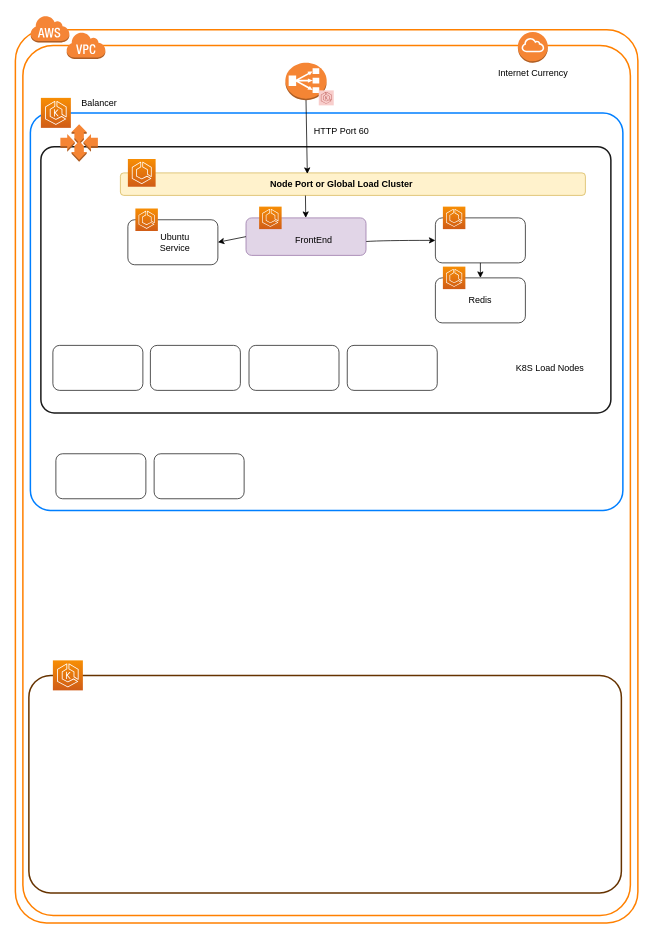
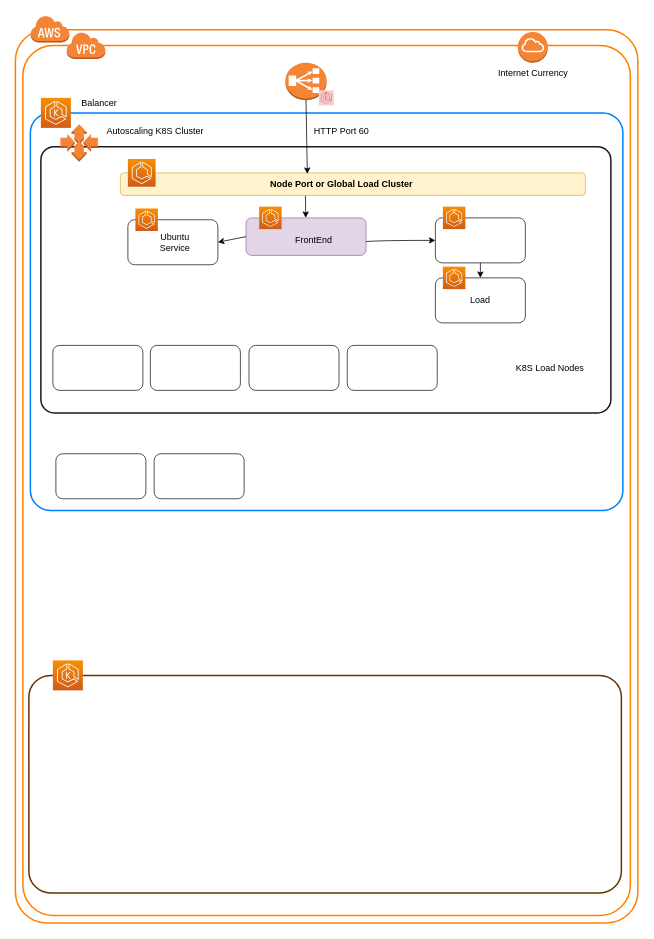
  <mxCell id="0" />
  <mxCell id="1" parent="0" />
  <mxCell id="2" value="" style="rounded=1;arcSize=5;dashed=0;strokeWidth=2;strokeColor=#FF8000;" parent="1" vertex="1"><mxGeometry x="20" y="39" width="830" height="1191" as="geometry" /></mxCell>
  <mxCell id="3" value="" style="dashed=0;html=1;shape=mxgraph.aws3.cloud;fillColor=#F58536;gradientColor=none;dashed=0;" parent="1" vertex="1"><mxGeometry x="40" y="20" width="52" height="36" as="geometry" /></mxCell>
  <mxCell id="4" value="" style="rounded=1;arcSize=5;dashed=0;strokeWidth=2;strokeColor=#FF8000;" parent="1" vertex="1"><mxGeometry x="30" y="60" width="810" height="1160" as="geometry" /></mxCell>
  <mxCell id="5" value="" style="dashed=0;html=1;shape=mxgraph.aws3.virtual_private_cloud;fillColor=#F58536;gradientColor=none;dashed=0;" parent="1" vertex="1"><mxGeometry x="88" y="42" width="52" height="36" as="geometry" /></mxCell>
  <mxCell id="6" value="&lt;div&gt;Internet Currency&lt;/div&gt;&lt;div&gt;&lt;br&gt;&lt;/div&gt;" style="outlineConnect=0;dashed=0;verticalLabelPosition=bottom;verticalAlign=top;align=center;html=1;shape=mxgraph.aws3.internet_gateway;fillColor=#F58534;gradientColor=none;strokeColor=#FF8000;" parent="1" vertex="1"><mxGeometry x="690" y="42" width="40" height="41" as="geometry" /></mxCell>
  <mxCell id="7" value="" style="rounded=1;arcSize=5;strokeColor=#007FFF;fillColor=none;gradientColor=none;strokeWidth=2;" parent="1" vertex="1"><mxGeometry x="40" y="150" width="790" height="530" as="geometry" /></mxCell>
  <mxCell id="8" value="" style="outlineConnect=0;fontColor=#232F3E;gradientColor=#F78E04;gradientDirection=north;fillColor=#D05C17;strokeColor=#ffffff;dashed=0;verticalLabelPosition=bottom;verticalAlign=top;align=center;html=1;fontSize=12;fontStyle=0;aspect=fixed;shape=mxgraph.aws4.resourceIcon;resIcon=mxgraph.aws4.eks;" parent="1" vertex="1"><mxGeometry x="54" y="130" width="40" height="40" as="geometry" /></mxCell>
  <mxCell id="9" value="" style="rounded=1;arcSize=10;strokeColor=#663300;fillColor=none;gradientColor=none;strokeWidth=2;" parent="1" vertex="1"><mxGeometry x="38" y="900" width="790" height="290" as="geometry" /></mxCell>
  <mxCell id="10" value="" style="outlineConnect=0;fontColor=#232F3E;gradientColor=#F78E04;gradientDirection=north;fillColor=#D05C17;strokeColor=#ffffff;dashed=0;verticalLabelPosition=bottom;verticalAlign=top;align=center;html=1;fontSize=12;fontStyle=0;aspect=fixed;shape=mxgraph.aws4.resourceIcon;resIcon=mxgraph.aws4.eks;" parent="1" vertex="1"><mxGeometry x="70" y="880" width="40" height="40" as="geometry" /></mxCell>
  <mxCell id="11" value="" style="rounded=1;arcSize=5;strokeColor=#1A1A1A;fillColor=none;gradientColor=none;strokeWidth=2;" parent="1" vertex="1"><mxGeometry x="54" y="195" width="760" height="355" as="geometry" /></mxCell>
  <mxCell id="12" value="" style="outlineConnect=0;dashed=0;verticalLabelPosition=bottom;verticalAlign=top;align=center;html=1;shape=mxgraph.aws3.auto_scaling;fillColor=#F58534;gradientColor=none;strokeColor=#663300;" parent="1" vertex="1"><mxGeometry x="80" y="165" width="50" height="50" as="geometry" /></mxCell>
  <mxCell id="13" value="K8S Load Nodes" style="text;html=1;strokeColor=none;fillColor=none;align=center;verticalAlign=middle;whiteSpace=wrap;rounded=0;" parent="1" vertex="1"><mxGeometry x="666.5" y="480" width="132" height="20" as="geometry" /></mxCell>
  <mxCell id="14" value="" style="outlineConnect=0;dashed=0;verticalLabelPosition=bottom;verticalAlign=top;align=center;html=1;shape=mxgraph.aws3.classic_load_balancer;fillColor=#F58534;gradientColor=none;strokeColor=#1A1A1A;" parent="1" vertex="1"><mxGeometry x="380" y="83" width="55" height="50" as="geometry" /></mxCell>
  <mxCell id="15" value="" style="outlineConnect=0;gradientDirection=north;fillColor=#f8cecc;strokeColor=#b85450;dashed=0;verticalLabelPosition=bottom;verticalAlign=top;align=center;html=1;fontSize=12;fontStyle=0;aspect=fixed;shape=mxgraph.aws4.resourceIcon;resIcon=mxgraph.aws4.eks;" parent="1" vertex="1"><mxGeometry x="424.5" y="120" width="20" height="20" as="geometry" /></mxCell>
  <mxCell id="16" value="" style="rounded=1;whiteSpace=wrap;html=1;strokeColor=#d6b656;fillColor=#fff2cc;" parent="1" vertex="1"><mxGeometry x="160" y="230" width="620" height="30" as="geometry" /></mxCell>
+ <mxCell id="17" value="&lt;div&gt;Autoscaling K8S Cluster&lt;/div&gt;&lt;div&gt;&lt;/div&gt;&lt;div&gt;&lt;/div&gt;" style="text;html=1;strokeColor=none;fillColor=none;align=left;verticalAlign=middle;whiteSpace=wrap;rounded=0;" parent="1" vertex="1"><mxGeometry x="140" y="160" width="140" height="29" as="geometry" /></mxCell>
  <mxCell id="18" value="" style="outlineConnect=0;fontColor=#232F3E;gradientColor=#F78E04;gradientDirection=north;fillColor=#D05C17;strokeColor=#ffffff;dashed=0;verticalLabelPosition=bottom;verticalAlign=top;align=center;html=1;fontSize=12;fontStyle=0;aspect=fixed;shape=mxgraph.aws4.resourceIcon;resIcon=mxgraph.aws4.ecs;" parent="1" vertex="1"><mxGeometry x="170" y="211.5" width="37" height="37" as="geometry" /></mxCell>
  <mxCell id="19" value="&lt;b&gt;Node Port or Global Load Cluster&lt;/b&gt;" style="text;html=1;strokeColor=none;fillColor=none;align=center;verticalAlign=middle;whiteSpace=wrap;rounded=0;" parent="1" vertex="1"><mxGeometry x="330" y="235" width="250" height="20" as="geometry" /></mxCell>
  <mxCell id="20" value="" style="endArrow=classic;html=1;exitX=0.5;exitY=1;exitDx=0;exitDy=0;exitPerimeter=0;entryX=0.402;entryY=0.044;entryDx=0;entryDy=0;entryPerimeter=0;" parent="1" source="14" target="16" edge="1"><mxGeometry width="50" height="50" relative="1" as="geometry"><mxPoint x="280" y="200" as="sourcePoint" /><mxPoint x="330" y="150" as="targetPoint" /></mxGeometry></mxCell>
  <mxCell id="21" value="HTTP Port 60" style="text;html=1;strokeColor=none;fillColor=none;align=center;verticalAlign=middle;whiteSpace=wrap;rounded=0;" parent="1" vertex="1"><mxGeometry x="397" y="165" width="116" height="20" as="geometry" /></mxCell>
  <mxCell id="22" value="" style="rounded=1;whiteSpace=wrap;html=1;strokeColor=#9673a6;fillColor=#e1d5e7;" parent="1" vertex="1"><mxGeometry x="327.5" y="290" width="160" height="50" as="geometry" /></mxCell>
  <mxCell id="23" value="" style="outlineConnect=0;fontColor=#232F3E;gradientColor=#F78E04;gradientDirection=north;fillColor=#D05C17;strokeColor=#ffffff;dashed=0;verticalLabelPosition=bottom;verticalAlign=top;align=center;html=1;fontSize=12;fontStyle=0;aspect=fixed;shape=mxgraph.aws4.resourceIcon;resIcon=mxgraph.aws4.ecs;" parent="1" vertex="1"><mxGeometry x="345" y="275" width="30" height="30" as="geometry" /></mxCell>
  <mxCell id="24" value="" style="endArrow=classic;html=1;exitX=0.398;exitY=1.008;exitDx=0;exitDy=0;exitPerimeter=0;" parent="1" source="16" target="22" edge="1"><mxGeometry width="50" height="50" relative="1" as="geometry"><mxPoint x="412" y="261" as="sourcePoint" /><mxPoint x="485" y="280" as="targetPoint" /></mxGeometry></mxCell>
  <mxCell id="25" value="FrontEnd" style="text;html=1;strokeColor=none;fillColor=none;align=center;verticalAlign=middle;whiteSpace=wrap;rounded=0;" parent="1" vertex="1"><mxGeometry x="397.5" y="310" width="40" height="20" as="geometry" /></mxCell>
  <mxCell id="26" value="Balancer" style="text;html=1;strokeColor=none;fillColor=none;align=center;verticalAlign=middle;whiteSpace=wrap;rounded=0;" parent="1" vertex="1"><mxGeometry x="93" y="127" width="78" height="20" as="geometry" /></mxCell>
  <mxCell id="27" value="" style="rounded=1;whiteSpace=wrap;html=1;strokeColor=#1A1A1A;" parent="1" vertex="1"><mxGeometry x="580" y="290" width="120" height="60" as="geometry" /></mxCell>
  <mxCell id="28" value="" style="rounded=1;whiteSpace=wrap;html=1;strokeColor=#1A1A1A;" parent="1" vertex="1"><mxGeometry x="580" y="370" width="120" height="60" as="geometry" /></mxCell>
  <mxCell id="29" value="" style="curved=1;endArrow=classic;html=1;entryX=0;entryY=0.5;entryDx=0;entryDy=0;exitX=1.002;exitY=0.63;exitDx=0;exitDy=0;exitPerimeter=0;" parent="1" source="22" target="27" edge="1"><mxGeometry width="50" height="50" relative="1" as="geometry"><mxPoint x="510" y="370" as="sourcePoint" /><mxPoint x="560" y="320" as="targetPoint" /><Array as="points"><mxPoint x="510" y="320" /></Array></mxGeometry></mxCell>
  <mxCell id="30" value="" style="outlineConnect=0;fontColor=#232F3E;gradientColor=#F78E04;gradientDirection=north;fillColor=#D05C17;strokeColor=#ffffff;dashed=0;verticalLabelPosition=bottom;verticalAlign=top;align=center;html=1;fontSize=12;fontStyle=0;aspect=fixed;shape=mxgraph.aws4.resourceIcon;resIcon=mxgraph.aws4.ecs;" parent="1" vertex="1"><mxGeometry x="590" y="275" width="30" height="30" as="geometry" /></mxCell>
  <mxCell id="31" value="" style="outlineConnect=0;fontColor=#232F3E;gradientColor=#F78E04;gradientDirection=north;fillColor=#D05C17;strokeColor=#ffffff;dashed=0;verticalLabelPosition=bottom;verticalAlign=top;align=center;html=1;fontSize=12;fontStyle=0;aspect=fixed;shape=mxgraph.aws4.resourceIcon;resIcon=mxgraph.aws4.ecs;" parent="1" vertex="1"><mxGeometry x="590" y="355" width="30" height="30" as="geometry" /></mxCell>
  <mxCell id="32" value="" style="endArrow=classic;html=1;entryX=0.5;entryY=0;entryDx=0;entryDy=0;" parent="1" source="27" target="28" edge="1"><mxGeometry width="50" height="50" relative="1" as="geometry"><mxPoint x="470" y="445" as="sourcePoint" /><mxPoint x="520" y="395" as="targetPoint" /></mxGeometry></mxCell>
- <mxCell id="33" value="Redis" style="text;html=1;strokeColor=none;fillColor=none;align=center;verticalAlign=middle;whiteSpace=wrap;rounded=0;" parent="1" vertex="1"><mxGeometry x="620" y="390" width="40" height="20" as="geometry" /></mxCell>
+ <mxCell id="33" value="Load" style="text;html=1;strokeColor=none;fillColor=none;align=center;verticalAlign=middle;whiteSpace=wrap;rounded=0;" parent="1" vertex="1"><mxGeometry x="620" y="390" width="40" height="20" as="geometry" /></mxCell>
  <mxCell id="34" value="" style="rounded=1;whiteSpace=wrap;html=1;strokeColor=#1A1A1A;" parent="1" vertex="1"><mxGeometry x="170" y="292.5" width="120" height="60" as="geometry" /></mxCell>
  <mxCell id="35" value="" style="rounded=1;whiteSpace=wrap;html=1;strokeColor=#1A1A1A;" parent="1" vertex="1"><mxGeometry x="70" y="460" width="120" height="60" as="geometry" /></mxCell>
  <mxCell id="36" value="" style="outlineConnect=0;fontColor=#232F3E;gradientColor=#F78E04;gradientDirection=north;fillColor=#D05C17;strokeColor=#ffffff;dashed=0;verticalLabelPosition=bottom;verticalAlign=top;align=center;html=1;fontSize=12;fontStyle=0;aspect=fixed;shape=mxgraph.aws4.resourceIcon;resIcon=mxgraph.aws4.ecs;" parent="1" vertex="1"><mxGeometry x="180" y="277.5" width="30" height="30" as="geometry" /></mxCell>
  <mxCell id="37" value="Ubuntu Service" style="text;html=1;strokeColor=none;fillColor=none;align=center;verticalAlign=middle;whiteSpace=wrap;rounded=0;" parent="1" vertex="1"><mxGeometry x="213" y="312.5" width="40" height="20" as="geometry" /></mxCell>
  <mxCell id="38" value="" style="endArrow=classic;html=1;exitX=0;exitY=0.5;exitDx=0;exitDy=0;entryX=1;entryY=0.5;entryDx=0;entryDy=0;" parent="1" source="22" target="34" edge="1"><mxGeometry width="50" height="50" relative="1" as="geometry"><mxPoint x="190" y="430" as="sourcePoint" /><mxPoint x="240" y="380" as="targetPoint" /></mxGeometry></mxCell>
  <mxCell id="39" value="" style="rounded=1;whiteSpace=wrap;html=1;strokeColor=#1A1A1A;" vertex="1" parent="1"><mxGeometry x="200" y="460" width="120" height="60" as="geometry" /></mxCell>
  <mxCell id="40" value="" style="rounded=1;whiteSpace=wrap;html=1;strokeColor=#1A1A1A;" vertex="1" parent="1"><mxGeometry x="462.5" y="460" width="120" height="60" as="geometry" /></mxCell>
  <mxCell id="41" value="" style="rounded=1;whiteSpace=wrap;html=1;strokeColor=#1A1A1A;" vertex="1" parent="1"><mxGeometry x="331.5" y="460" width="120" height="60" as="geometry" /></mxCell>
  <mxCell id="42" value="" style="rounded=1;whiteSpace=wrap;html=1;strokeColor=#1A1A1A;" vertex="1" parent="1"><mxGeometry x="205" y="604.5" width="120" height="60" as="geometry" /></mxCell>
  <mxCell id="43" value="&lt;span style=&quot;font-family: &amp;#34;helvetica&amp;#34; , &amp;#34;arial&amp;#34; , sans-serif ; font-size: 0px&quot;&gt;Linm&lt;br&gt;&lt;/span&gt;" style="rounded=1;whiteSpace=wrap;html=1;strokeColor=#1A1A1A;" vertex="1" parent="1"><mxGeometry x="74" y="604.5" width="120" height="60" as="geometry" /></mxCell>
